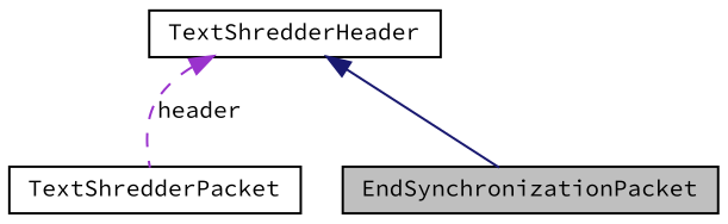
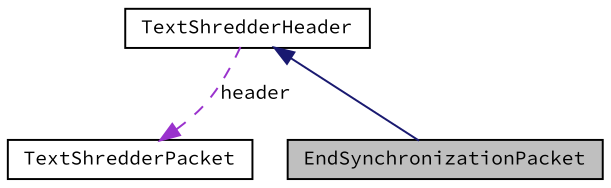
  digraph {
    fontname="Source Code Pro"
    node [color=black fillcolor=white fontname="Source Code Pro" fontsize=10 shape=record style=filled]
    edge [dir=back fontname="Source Code Pro" fontsize=10 labelfontname="FreeSans.ttf" labelfontsize=10]
    n1 [fillcolor=grey75 fontcolor=black height=0.2 label=EndSynchronizationPacket width=0.4]
    n2 [height=0.2 label=TextShredderPacket width=0.4]
    n3 [height=0.2 label=TextShredderHeader width=0.4]
    n3 -> n1 [color=midnightblue style=solid]
-   n3 -> n2 [color=darkorchid3 label=header style=dashed]
+   n2 -> n3 [color=darkorchid3 label=header style=dashed]
  }
